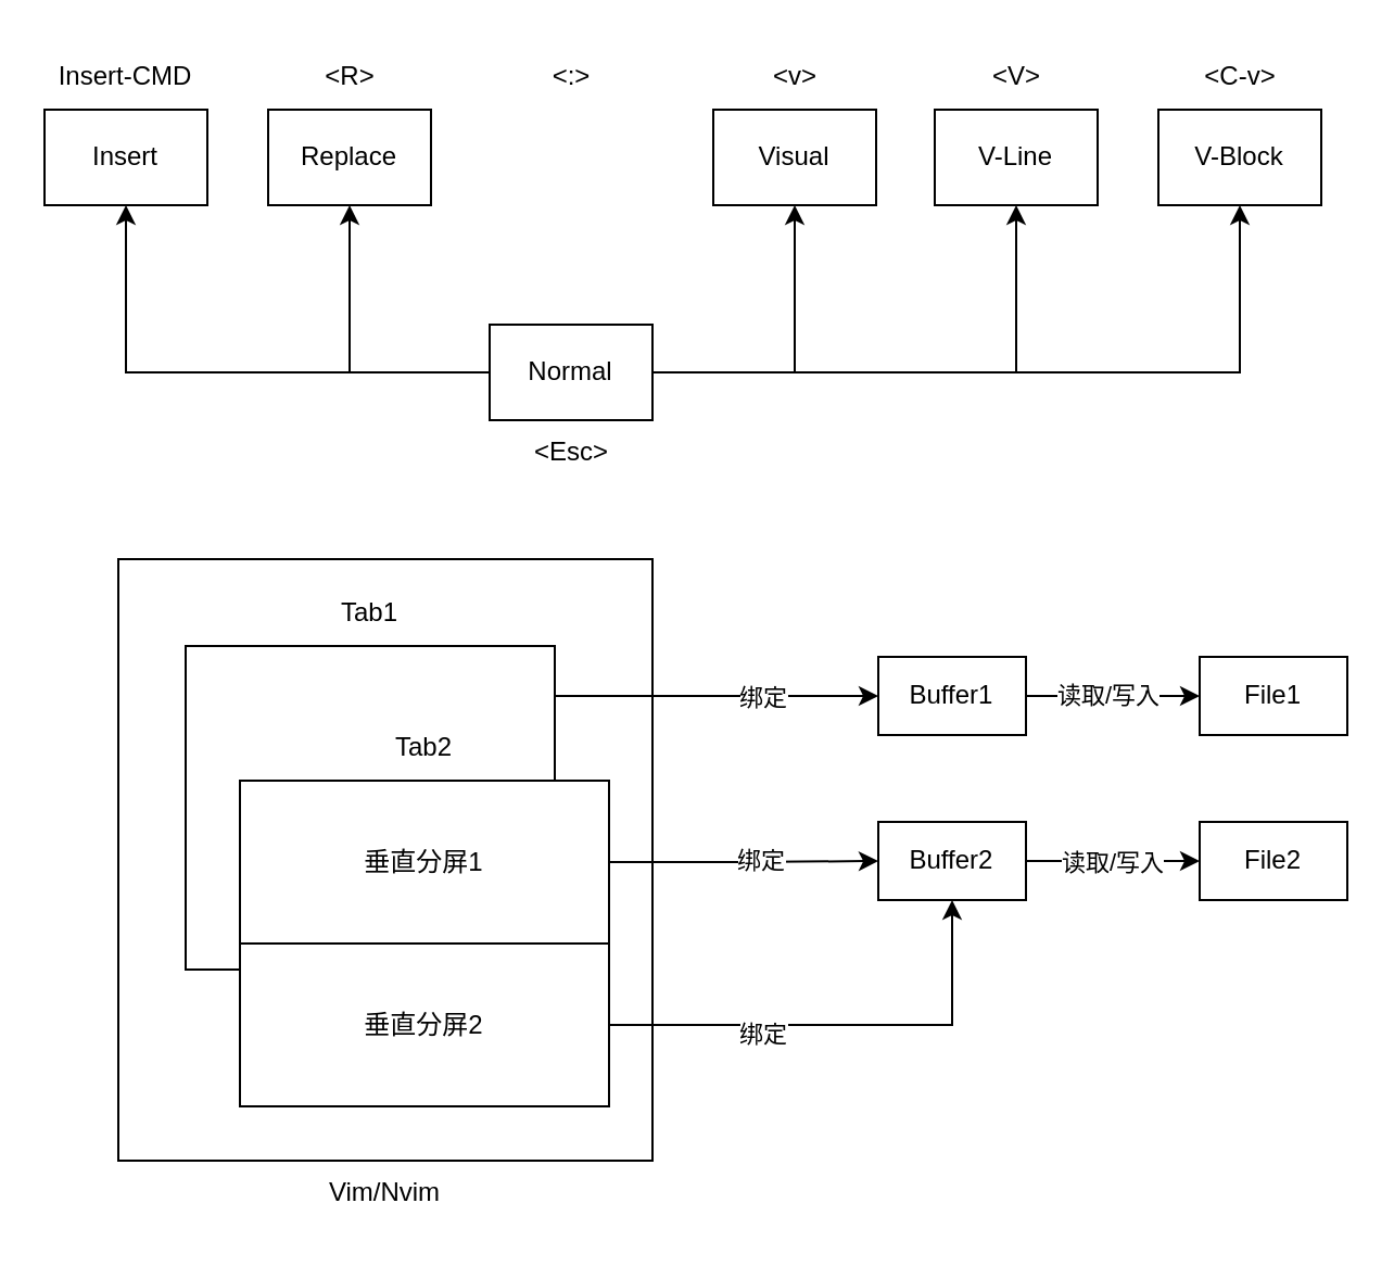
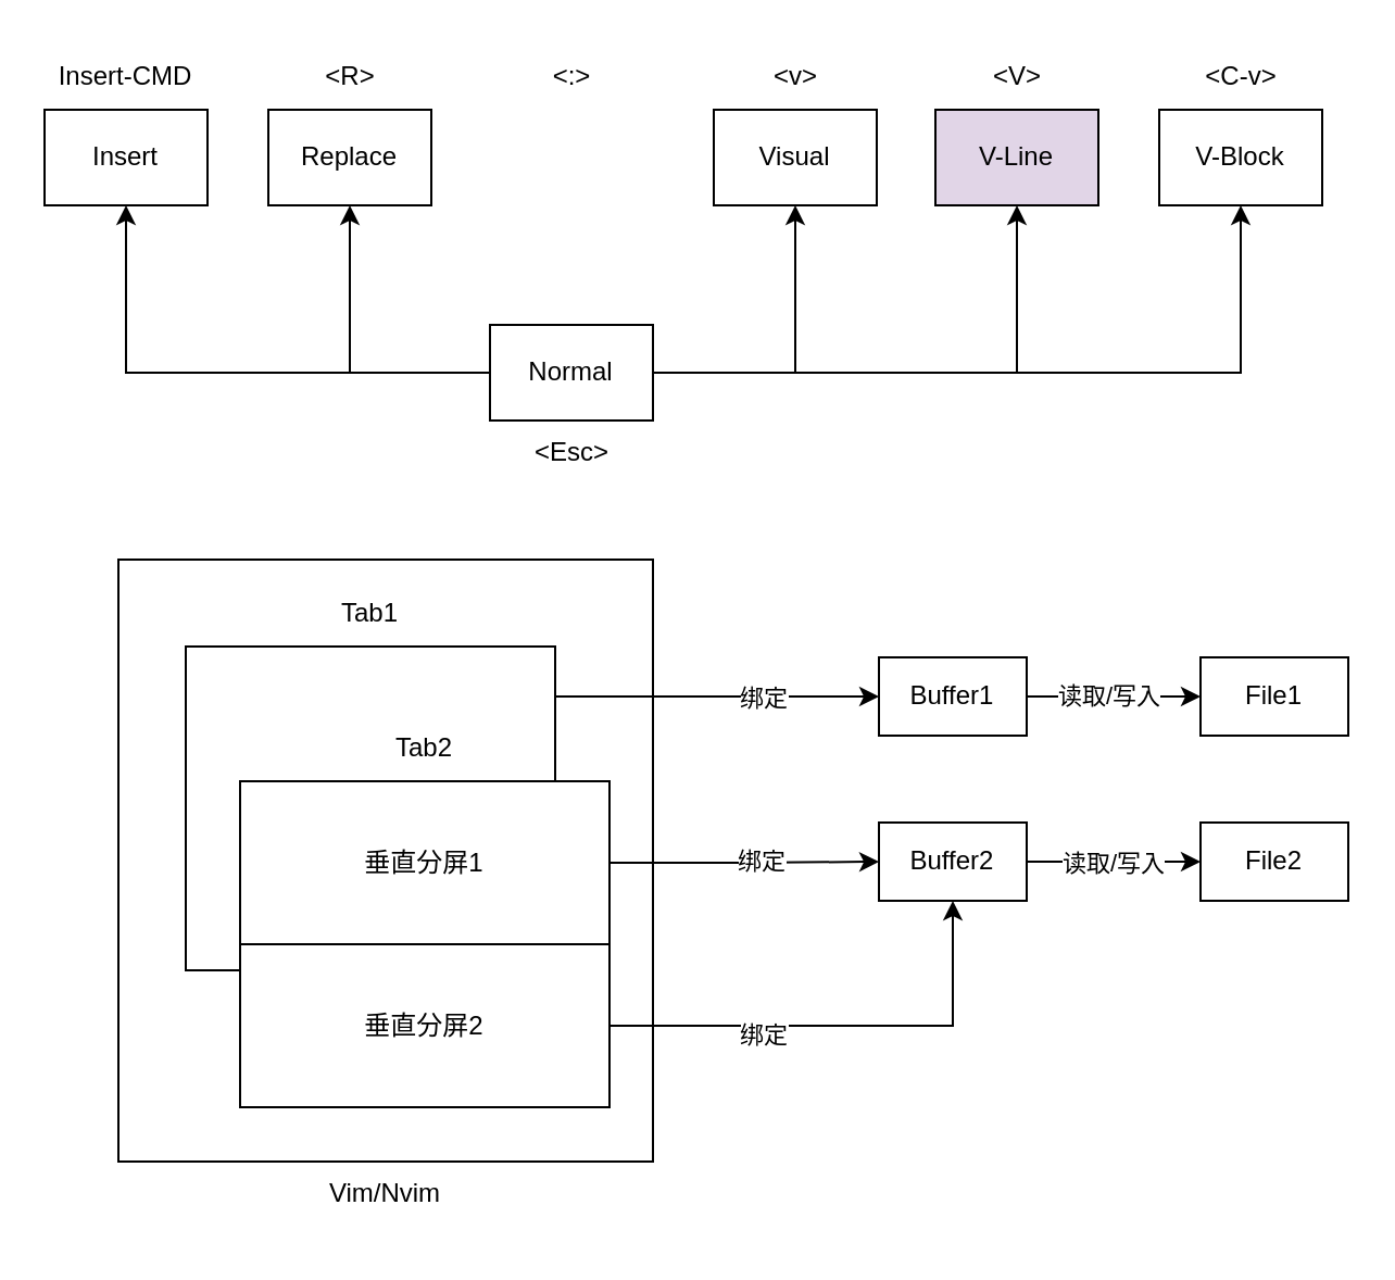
  <mxCell id="0" />
  <mxCell id="1" parent="0" />
  <mxCell id="2" value="" style="group" parent="1" vertex="1" connectable="0"><mxGeometry x="20" y="20" width="588" height="203" as="geometry" /></mxCell>
  <mxCell id="3" value="Normal" style="rounded=0;whiteSpace=wrap;html=1;" parent="2" vertex="1"><mxGeometry x="205" y="129" width="75" height="44" as="geometry" /></mxCell>
  <mxCell id="4" value="Insert" style="rounded=0;whiteSpace=wrap;html=1;" parent="2" vertex="1"><mxGeometry y="30" width="75" height="44" as="geometry" /></mxCell>
  <mxCell id="5" style="edgeStyle=orthogonalEdgeStyle;rounded=0;orthogonalLoop=1;jettySize=auto;html=1;entryX=0.5;entryY=1;entryDx=0;entryDy=0;" parent="2" source="3" target="4" edge="1"><mxGeometry relative="1" as="geometry" /></mxCell>
  <mxCell id="6" value="Visual" style="rounded=0;whiteSpace=wrap;html=1;" parent="2" vertex="1"><mxGeometry x="308" y="30" width="75" height="44" as="geometry" /></mxCell>
  <mxCell id="7" style="edgeStyle=orthogonalEdgeStyle;rounded=0;orthogonalLoop=1;jettySize=auto;html=1;entryX=0.5;entryY=1;entryDx=0;entryDy=0;" parent="2" source="3" target="6" edge="1"><mxGeometry relative="1" as="geometry" /></mxCell>
- <mxCell id="8" value="V-Line" style="rounded=0;whiteSpace=wrap;html=1;" parent="2" vertex="1"><mxGeometry x="410" y="30" width="75" height="44" as="geometry" /></mxCell>
+ <mxCell id="8" value="V-Line" style="rounded=0;whiteSpace=wrap;html=1;fillColor=#e1d5e7;" parent="2" vertex="1"><mxGeometry x="410" y="30" width="75" height="44" as="geometry" /></mxCell>
  <mxCell id="9" style="edgeStyle=orthogonalEdgeStyle;rounded=0;orthogonalLoop=1;jettySize=auto;html=1;entryX=0.5;entryY=1;entryDx=0;entryDy=0;" parent="2" source="3" target="8" edge="1"><mxGeometry relative="1" as="geometry" /></mxCell>
  <mxCell id="10" value="V-Block" style="rounded=0;whiteSpace=wrap;html=1;" parent="2" vertex="1"><mxGeometry x="513" y="30" width="75" height="44" as="geometry" /></mxCell>
  <mxCell id="11" style="edgeStyle=orthogonalEdgeStyle;rounded=0;orthogonalLoop=1;jettySize=auto;html=1;entryX=0.5;entryY=1;entryDx=0;entryDy=0;" parent="2" source="3" target="10" edge="1"><mxGeometry relative="1" as="geometry" /></mxCell>
  <mxCell id="12" value="&amp;lt;Esc&amp;gt;" style="text;html=1;strokeColor=none;fillColor=none;align=center;verticalAlign=middle;whiteSpace=wrap;rounded=0;" parent="2" vertex="1"><mxGeometry x="212.5" y="173" width="60" height="30" as="geometry" /></mxCell>
  <mxCell id="13" value="&amp;lt;v&amp;gt;" style="text;html=1;strokeColor=none;fillColor=none;align=center;verticalAlign=middle;whiteSpace=wrap;rounded=0;" parent="2" vertex="1"><mxGeometry x="316" width="60" height="30" as="geometry" /></mxCell>
  <mxCell id="14" value="&amp;lt;V&amp;gt;" style="text;html=1;strokeColor=none;fillColor=none;align=center;verticalAlign=middle;whiteSpace=wrap;rounded=0;" parent="2" vertex="1"><mxGeometry x="417.5" width="60" height="30" as="geometry" /></mxCell>
  <mxCell id="15" value="&amp;lt;C-v&amp;gt;" style="text;html=1;strokeColor=none;fillColor=none;align=center;verticalAlign=middle;whiteSpace=wrap;rounded=0;" parent="2" vertex="1"><mxGeometry x="520.5" width="60" height="30" as="geometry" /></mxCell>
  <mxCell id="16" value="Insert-CMD" style="text;html=1;strokeColor=none;fillColor=none;align=center;verticalAlign=middle;whiteSpace=wrap;rounded=0;" parent="2" vertex="1"><mxGeometry x="3" width="69" height="30" as="geometry" /></mxCell>
  <mxCell id="17" value="Replace" style="rounded=0;whiteSpace=wrap;html=1;" parent="2" vertex="1"><mxGeometry x="103" y="30" width="75" height="44" as="geometry" /></mxCell>
  <mxCell id="18" style="edgeStyle=orthogonalEdgeStyle;rounded=0;orthogonalLoop=1;jettySize=auto;html=1;entryX=0.5;entryY=1;entryDx=0;entryDy=0;" parent="2" source="3" target="17" edge="1"><mxGeometry relative="1" as="geometry" /></mxCell>
  <mxCell id="19" value="&amp;lt;R&amp;gt;" style="text;html=1;strokeColor=none;fillColor=none;align=center;verticalAlign=middle;whiteSpace=wrap;rounded=0;" parent="2" vertex="1"><mxGeometry x="110.5" width="60" height="30" as="geometry" /></mxCell>
  <mxCell id="20" value="&amp;lt;:&amp;gt;" style="text;html=1;strokeColor=none;fillColor=none;align=center;verticalAlign=middle;whiteSpace=wrap;rounded=0;" parent="2" vertex="1"><mxGeometry x="212.5" width="60" height="30" as="geometry" /></mxCell>
  <mxCell id="21" value="" style="rounded=0;whiteSpace=wrap;html=1;" vertex="1" parent="1"><mxGeometry x="54" y="257" width="246" height="277" as="geometry" /></mxCell>
  <mxCell id="22" value="" style="group" vertex="1" connectable="0" parent="1"><mxGeometry x="85" y="267" width="216" height="300" as="geometry" /></mxCell>
  <mxCell id="23" value="" style="rounded=0;whiteSpace=wrap;html=1;" vertex="1" parent="22"><mxGeometry y="30" width="170" height="149" as="geometry" /></mxCell>
  <mxCell id="24" value="Tab1" style="text;html=1;strokeColor=none;fillColor=none;align=center;verticalAlign=middle;whiteSpace=wrap;rounded=0;" vertex="1" parent="22"><mxGeometry x="55" width="60" height="30" as="geometry" /></mxCell>
  <mxCell id="25" value="" style="group" vertex="1" connectable="0" parent="22"><mxGeometry x="25" y="62" width="170" height="195" as="geometry" /></mxCell>
  <mxCell id="26" value="" style="rounded=0;whiteSpace=wrap;html=1;" vertex="1" parent="25"><mxGeometry y="30" width="170" height="150" as="geometry" /></mxCell>
  <mxCell id="27" value="Tab2" style="text;html=1;strokeColor=none;fillColor=none;align=center;verticalAlign=middle;whiteSpace=wrap;rounded=0;" vertex="1" parent="25"><mxGeometry x="55" width="60" height="30" as="geometry" /></mxCell>
  <mxCell id="28" value="垂直分屏2" style="rounded=0;whiteSpace=wrap;html=1;" vertex="1" parent="25"><mxGeometry y="105" width="170" height="75" as="geometry" /></mxCell>
  <mxCell id="29" value="垂直分屏1" style="rounded=0;whiteSpace=wrap;html=1;" vertex="1" parent="25"><mxGeometry y="30" width="170" height="75" as="geometry" /></mxCell>
  <mxCell id="30" value="Vim/Nvim" style="text;html=1;strokeColor=none;fillColor=none;align=center;verticalAlign=middle;whiteSpace=wrap;rounded=0;" vertex="1" parent="22"><mxGeometry x="62" y="267" width="60" height="30" as="geometry" /></mxCell>
  <mxCell id="31" value="" style="group" vertex="1" connectable="0" parent="1"><mxGeometry x="301" y="302" width="319" height="112" as="geometry" /></mxCell>
  <mxCell id="32" value="Buffer2" style="rounded=0;whiteSpace=wrap;html=1;" vertex="1" parent="31"><mxGeometry x="103" y="76" width="68" height="36" as="geometry" /></mxCell>
  <mxCell id="33" style="edgeStyle=orthogonalEdgeStyle;rounded=0;orthogonalLoop=1;jettySize=auto;html=1;entryX=0;entryY=0.5;entryDx=0;entryDy=0;" edge="1" parent="31" source="29" target="32"><mxGeometry relative="1" as="geometry" /></mxCell>
  <mxCell id="34" value="绑定" style="edgeLabel;html=1;align=center;verticalAlign=middle;resizable=0;points=[];" vertex="1" connectable="0" parent="33"><mxGeometry x="0.117" y="1" relative="1" as="geometry"><mxPoint as="offset" /></mxGeometry></mxCell>
  <mxCell id="35" value="Buffer1" style="rounded=0;whiteSpace=wrap;html=1;" vertex="1" parent="31"><mxGeometry x="103" width="68" height="36" as="geometry" /></mxCell>
  <mxCell id="36" style="edgeStyle=orthogonalEdgeStyle;rounded=0;orthogonalLoop=1;jettySize=auto;html=1;entryX=0;entryY=0.5;entryDx=0;entryDy=0;" edge="1" parent="31" source="23" target="35"><mxGeometry relative="1" as="geometry"><Array as="points"><mxPoint y="18" /><mxPoint y="18" /></Array></mxGeometry></mxCell>
  <mxCell id="37" value="绑定" style="edgeLabel;html=1;align=center;verticalAlign=middle;resizable=0;points=[];" vertex="1" connectable="0" parent="36"><mxGeometry x="0.128" y="1" relative="1" as="geometry"><mxPoint x="11" y="1" as="offset" /></mxGeometry></mxCell>
  <mxCell id="38" style="edgeStyle=orthogonalEdgeStyle;rounded=0;orthogonalLoop=1;jettySize=auto;html=1;" edge="1" parent="31" source="28" target="32"><mxGeometry relative="1" as="geometry" /></mxCell>
  <mxCell id="39" value="绑定" style="edgeLabel;html=1;align=center;verticalAlign=middle;resizable=0;points=[];" vertex="1" connectable="0" parent="38"><mxGeometry x="-0.304" y="-1" relative="1" as="geometry"><mxPoint x="-5" y="3" as="offset" /></mxGeometry></mxCell>
  <mxCell id="40" value="File1" style="rounded=0;whiteSpace=wrap;html=1;" vertex="1" parent="31"><mxGeometry x="251" width="68" height="36" as="geometry" /></mxCell>
  <mxCell id="41" value="" style="edgeStyle=orthogonalEdgeStyle;rounded=0;orthogonalLoop=1;jettySize=auto;html=1;" edge="1" parent="31" source="35" target="40"><mxGeometry relative="1" as="geometry" /></mxCell>
  <mxCell id="42" value="读取/写入" style="edgeLabel;html=1;align=center;verticalAlign=middle;resizable=0;points=[];" vertex="1" connectable="0" parent="41"><mxGeometry x="-0.075" y="1" relative="1" as="geometry"><mxPoint as="offset" /></mxGeometry></mxCell>
  <mxCell id="43" value="File2" style="rounded=0;whiteSpace=wrap;html=1;" vertex="1" parent="31"><mxGeometry x="251" y="76" width="68" height="36" as="geometry" /></mxCell>
  <mxCell id="44" value="" style="edgeStyle=orthogonalEdgeStyle;rounded=0;orthogonalLoop=1;jettySize=auto;html=1;" edge="1" parent="31" source="32" target="43"><mxGeometry relative="1" as="geometry" /></mxCell>
  <mxCell id="45" value="读取/写入" style="edgeLabel;html=1;align=center;verticalAlign=middle;resizable=0;points=[];" vertex="1" connectable="0" parent="44"><mxGeometry x="-0.025" relative="1" as="geometry"><mxPoint as="offset" /></mxGeometry></mxCell>
